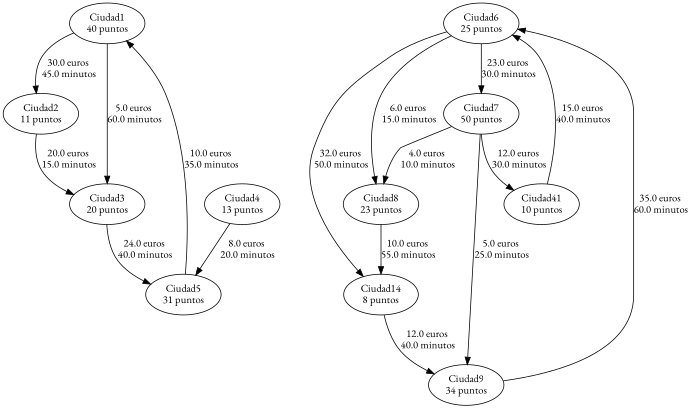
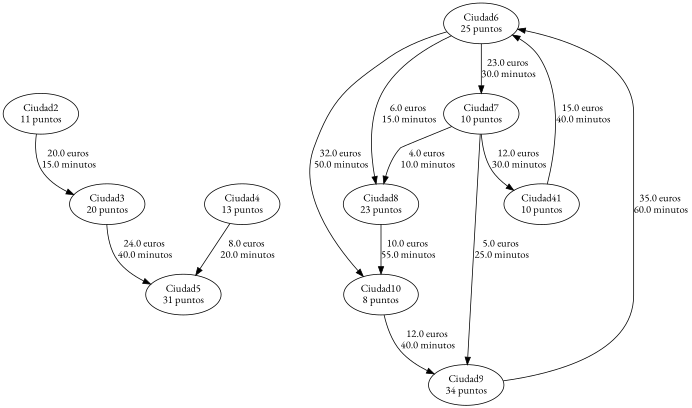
  strict digraph {
    fontname="EB Garamond"
    node [color=black fontname="EB Garamond"]
    edge [color=black fontname="EB Garamond"]
-   n1 [label="Ciudad1\n40 puntos"]
    n2 [label="Ciudad2\n11 puntos"]
    n3 [label="Ciudad3\n20 puntos"]
    n4 [label="Ciudad5\n31 puntos"]
    n5 [label="Ciudad4\n13 puntos"]
    n6 [label="Ciudad6\n25 puntos"]
-   n7 [label="Ciudad7\n50 puntos"]
+   n7 [label="Ciudad7\n10 puntos"]
    n8 [label="Ciudad8\n23 puntos"]
-   n9 [label="Ciudad14\n8 puntos"]
+   n9 [label="Ciudad10\n8 puntos"]
    n10 [label="Ciudad9\n34 puntos"]
    n11 [label="Ciudad41\n10 puntos"]
-   n1 -> n2 [label="30.0 euros \n45.0 minutos"]
-   n1 -> n3 [label="5.0 euros \n60.0 minutos"]
    n2 -> n3 [label="20.0 euros \n15.0 minutos"]
    n3 -> n4 [label="24.0 euros \n40.0 minutos"]
-   n4 -> n1 [label="10.0 euros \n35.0 minutos"]
    n5 -> n4 [label="8.0 euros \n20.0 minutos"]
    n6 -> n7 [label="23.0 euros \n30.0 minutos"]
    n6 -> n8 [label="6.0 euros \n15.0 minutos"]
    n6 -> n9 [label="32.0 euros \n50.0 minutos"]
    n7 -> n8 [label="4.0 euros \n10.0 minutos"]
    n7 -> n10 [label="5.0 euros \n25.0 minutos"]
    n7 -> n11 [label="12.0 euros \n30.0 minutos"]
    n8 -> n9 [label="10.0 euros \n55.0 minutos"]
    n9 -> n10 [label="12.0 euros \n40.0 minutos"]
    n10 -> n6 [label="35.0 euros \n60.0 minutos"]
    n11 -> n6 [label="15.0 euros \n40.0 minutos"]
  }
